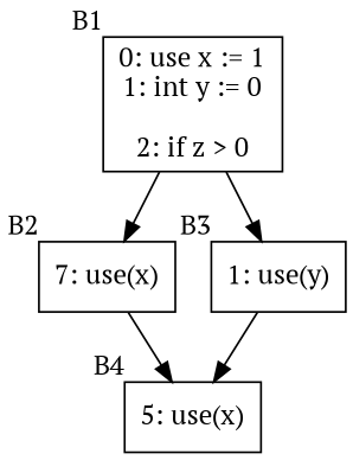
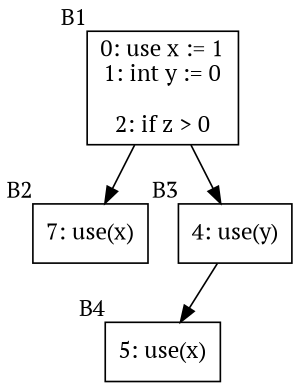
  digraph {
    fontname="PT Serif"
    node [fontname="PT Serif" shape=box]
    edge [fontname="PT Serif"]
    n1 [label="0: use x := 1\n1: int y := 0\n\n2: if z > 0" xlabel=B1]
    n2 [label="7: use(x)" xlabel=B2]
-   n3 [label="1: use(y)" xlabel=B3]
+   n3 [label="4: use(y)" xlabel=B3]
    n4 [label="5: use(x)" xlabel=B4]
    n1 -> n2
    n1 -> n3
-   n2 -> n4
    n3 -> n4
  }
